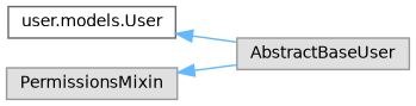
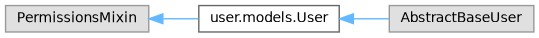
  digraph {
    rankdir=LR
    node [color=grey60 fillcolor="#E0E0E0" fontname=Helvetica fontsize=10 shape=box style=filled]
    edge [color=steelblue1 dir=back fontname=Helvetica fontsize=10 labelfontname=Helvetica labelfontsize=10 style=solid]
    n1 [height=0.2 label=AbstractBaseUser width=0.4]
    n2 [color=grey40 fillcolor=white height=0.2 label="user.models.User" width=0.4]
    n3 [height=0.2 label=PermissionsMixin width=0.4]
    n2 -> n1
-   n3 -> n1
+   n3 -> n2
  }
